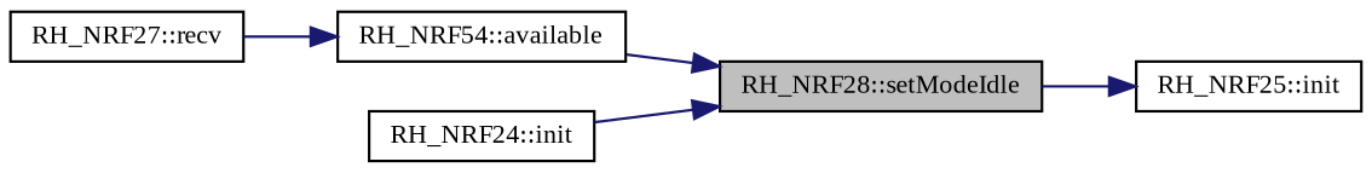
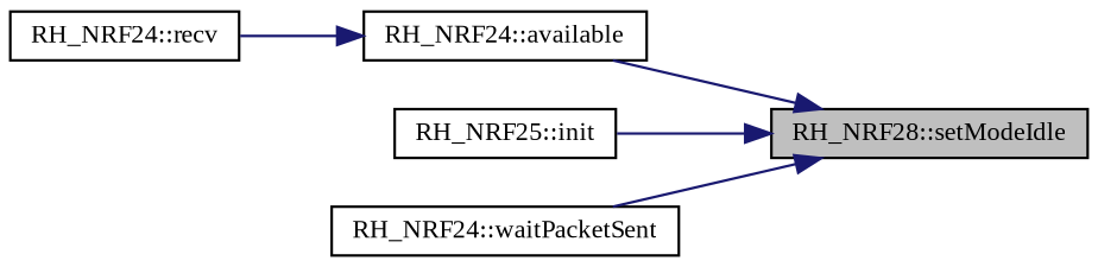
  digraph {
    fontname="Liberation Serif"
    rankdir=RL
    node [color=black fillcolor=white fontname="Liberation Serif" fontsize=10 shape=record style=filled]
    edge [color=midnightblue dir=back fontname="Liberation Serif" fontsize=10 labelfontname=Helvetica labelfontsize=10 style=solid]
    n1 [fillcolor=grey75 fontcolor=black height=0.2 label="RH_NRF28::setModeIdle" width=0.4]
-   n2 [height=0.2 label="RH_NRF54::available" width=0.4]
+   n2 [height=0.2 label="RH_NRF24::available" width=0.4]
    n3 [height=0.2 label="RH_NRF25::init" width=0.4]
-   n4 [height=0.2 label="RH_NRF24::init" width=0.4]
-   n5 [height=0.2 label="RH_NRF27::recv" width=0.4]
+   n4 [height=0.2 label="RH_NRF24::waitPacketSent" width=0.4]
+   n5 [height=0.2 label="RH_NRF24::recv" width=0.4]
    n1 -> n2
-   n3 -> n1
+   n1 -> n3
    n1 -> n4
    n2 -> n5
  }
